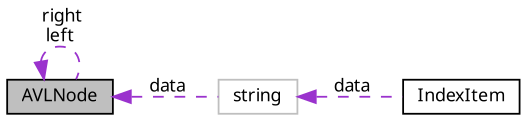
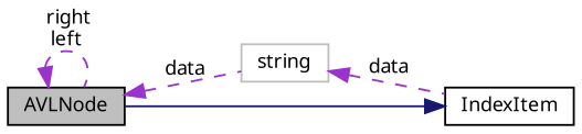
  digraph {
    fontname="Noto Sans"
    rankdir=LR
    node [color=black fillcolor=white fontname="Noto Sans" fontsize=10 shape=record style=filled]
    edge [color=darkorchid3 dir=back fontname="Noto Sans" fontsize=10 labelfontname=Helvetica labelfontsize=10 style=dashed]
    n1 [fillcolor=grey75 fontcolor=black height=0.2 label=AVLNode width=0.4]
    n2 [color=grey75 height=0.2 label=string width=0.4]
    n3 [height=0.2 label=IndexItem width=0.4]
    n1 -> n1 [label=" right\nleft"]
    n1 -> n2 [label=" data"]
    n2 -> n3 [label=" data"]
+   n3 -> n1 [color=midnightblue style=solid]
  }
